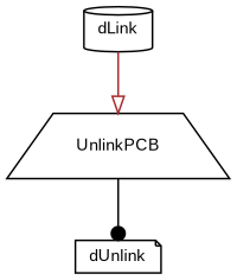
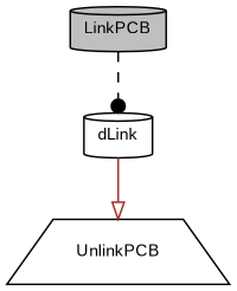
  digraph {
    fontname="Liberation Sans"
    rankdir=TB
    node [color=black fillcolor=white fontname="Liberation Sans" fontsize=10 shape=cylinder style=filled]
    edge [arrowhead=dot color=black fontname="Liberation Sans" fontsize=10 labelfontname=Helvetica labelfontsize=10 style=solid]
+   n1 [fillcolor=grey75 fontcolor=black height=0.2 label=LinkPCB width=0.4]
    n2 [height=0.2 label=dLink width=0.4]
    n3 [height=0.2 label=UnlinkPCB shape=trapezium width=0.4]
-   n4 [height=0.2 label=dUnlink shape=note width=0.4]
+   n1 -> n2 [style=dashed]
    n2 -> n3 [arrowhead=onormal color=brown]
-   n3 -> n4
  }
